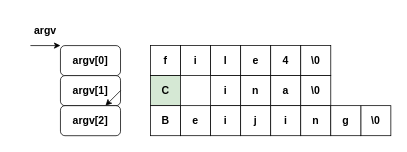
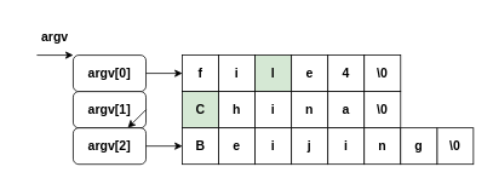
  <mxCell id="0" />
  <mxCell id="1" parent="0" />
  <mxCell id="2" value="&lt;b&gt;&lt;font style=&quot;font-size: 14px&quot;&gt;argv[0]&lt;/font&gt;&lt;/b&gt;" style="rounded=1;whiteSpace=wrap;html=1;" vertex="1" parent="1"><mxGeometry x="80" y="60" width="80" height="40" as="geometry" /></mxCell>
  <mxCell id="3" value="" style="endArrow=classic;html=1;entryX=0;entryY=0;entryDx=0;entryDy=0;" edge="1" parent="1" target="2"><mxGeometry width="50" height="50" relative="1" as="geometry"><mxPoint x="40" y="60" as="sourcePoint" /><mxPoint x="200" y="80" as="targetPoint" /></mxGeometry></mxCell>
  <mxCell id="4" value="&lt;span style=&quot;font-size: 14px&quot;&gt;&lt;b&gt;argv&lt;/b&gt;&lt;/span&gt;" style="text;html=1;strokeColor=none;fillColor=none;align=center;verticalAlign=middle;whiteSpace=wrap;rounded=0;" vertex="1" parent="1"><mxGeometry x="20" y="20" width="80" height="40" as="geometry" /></mxCell>
  <mxCell id="5" value="&lt;b&gt;&lt;font style=&quot;font-size: 14px&quot;&gt;argv[1]&lt;/font&gt;&lt;/b&gt;" style="rounded=1;whiteSpace=wrap;html=1;" vertex="1" parent="1"><mxGeometry x="80" y="100" width="80" height="40" as="geometry" /></mxCell>
  <mxCell id="6" value="" style="endArrow=classic;html=1;exitX=1;exitY=0.5;exitDx=0;exitDy=0;" edge="1" parent="1" source="5" target="7"><mxGeometry width="50" height="50" relative="1" as="geometry"><mxPoint x="170" y="130" as="sourcePoint" /><mxPoint x="200" y="120" as="targetPoint" /></mxGeometry></mxCell>
  <mxCell id="7" value="&lt;b&gt;&lt;font style=&quot;font-size: 14px&quot;&gt;argv[2]&lt;/font&gt;&lt;/b&gt;" style="rounded=1;whiteSpace=wrap;html=1;" vertex="1" parent="1"><mxGeometry x="80" y="140" width="80" height="40" as="geometry" /></mxCell>
+ <mxCell id="8" value="" style="endArrow=classic;html=1;exitX=1;exitY=0.5;exitDx=0;exitDy=0;entryX=0;entryY=0.5;entryDx=0;entryDy=0;" edge="1" parent="1" source="7" target="22"><mxGeometry width="50" height="50" relative="1" as="geometry"><mxPoint x="170" y="250" as="sourcePoint" /><mxPoint x="200" y="160" as="targetPoint" /></mxGeometry></mxCell>
+ <mxCell id="9" value="" style="endArrow=classic;html=1;exitX=1;exitY=0.5;exitDx=0;exitDy=0;entryX=0;entryY=0.5;entryDx=0;entryDy=0;" edge="1" parent="1" source="2" target="10"><mxGeometry width="50" height="50" relative="1" as="geometry"><mxPoint x="170" y="130" as="sourcePoint" /><mxPoint x="200" y="80" as="targetPoint" /></mxGeometry></mxCell>
  <mxCell id="10" value="&lt;font style=&quot;font-size: 14px&quot;&gt;&lt;b&gt;f&lt;/b&gt;&lt;/font&gt;" style="rounded=0;whiteSpace=wrap;html=1;" vertex="1" parent="1"><mxGeometry x="200" y="60" width="40" height="40" as="geometry" /></mxCell>
  <mxCell id="11" value="&lt;font style=&quot;font-size: 14px&quot;&gt;&lt;b&gt;i&lt;/b&gt;&lt;/font&gt;" style="rounded=0;whiteSpace=wrap;html=1;" vertex="1" parent="1"><mxGeometry x="240" y="60" width="40" height="40" as="geometry" /></mxCell>
- <mxCell id="12" value="&lt;span style=&quot;font-size: 14px&quot;&gt;&lt;b&gt;l&lt;/b&gt;&lt;/span&gt;" style="rounded=0;whiteSpace=wrap;html=1;" vertex="1" parent="1"><mxGeometry x="280" y="60" width="40" height="40" as="geometry" /></mxCell>
+ <mxCell id="12" value="&lt;span style=&quot;font-size: 14px&quot;&gt;&lt;b&gt;l&lt;/b&gt;&lt;/span&gt;" style="rounded=0;whiteSpace=wrap;html=1;fillColor=#d5e8d4;" vertex="1" parent="1"><mxGeometry x="280" y="60" width="40" height="40" as="geometry" /></mxCell>
  <mxCell id="13" value="&lt;font style=&quot;font-size: 14px&quot;&gt;&lt;b&gt;e&lt;/b&gt;&lt;/font&gt;" style="rounded=0;whiteSpace=wrap;html=1;" vertex="1" parent="1"><mxGeometry x="320" y="60" width="40" height="40" as="geometry" /></mxCell>
  <mxCell id="14" value="&lt;font style=&quot;font-size: 14px&quot;&gt;&lt;b&gt;4&lt;/b&gt;&lt;/font&gt;" style="rounded=0;whiteSpace=wrap;html=1;" vertex="1" parent="1"><mxGeometry x="360" y="60" width="40" height="40" as="geometry" /></mxCell>
  <mxCell id="15" value="&lt;font style=&quot;font-size: 14px&quot;&gt;&lt;b&gt;\0&lt;/b&gt;&lt;/font&gt;" style="rounded=0;whiteSpace=wrap;html=1;" vertex="1" parent="1"><mxGeometry x="400" y="60" width="40" height="40" as="geometry" /></mxCell>
  <mxCell id="16" value="&lt;font style=&quot;font-size: 14px&quot;&gt;&lt;b&gt;C&lt;/b&gt;&lt;/font&gt;" style="rounded=0;whiteSpace=wrap;html=1;fillColor=#d5e8d4;" vertex="1" parent="1"><mxGeometry x="200" y="100" width="40" height="40" as="geometry" /></mxCell>
+ <mxCell id="17" value="&lt;font style=&quot;font-size: 14px&quot;&gt;&lt;b&gt;h&lt;/b&gt;&lt;/font&gt;" style="rounded=0;whiteSpace=wrap;html=1;" vertex="1" parent="1"><mxGeometry x="240" y="100" width="40" height="40" as="geometry" /></mxCell>
  <mxCell id="18" value="&lt;span style=&quot;font-size: 14px&quot;&gt;&lt;b&gt;i&lt;/b&gt;&lt;/span&gt;" style="rounded=0;whiteSpace=wrap;html=1;" vertex="1" parent="1"><mxGeometry x="280" y="100" width="40" height="40" as="geometry" /></mxCell>
  <mxCell id="19" value="&lt;font style=&quot;font-size: 14px&quot;&gt;&lt;b&gt;n&lt;/b&gt;&lt;/font&gt;" style="rounded=0;whiteSpace=wrap;html=1;" vertex="1" parent="1"><mxGeometry x="320" y="100" width="40" height="40" as="geometry" /></mxCell>
  <mxCell id="20" value="&lt;font style=&quot;font-size: 14px&quot;&gt;&lt;b&gt;a&lt;/b&gt;&lt;/font&gt;" style="rounded=0;whiteSpace=wrap;html=1;" vertex="1" parent="1"><mxGeometry x="360" y="100" width="40" height="40" as="geometry" /></mxCell>
  <mxCell id="21" value="&lt;font style=&quot;font-size: 14px&quot;&gt;&lt;b&gt;\0&lt;/b&gt;&lt;/font&gt;" style="rounded=0;whiteSpace=wrap;html=1;" vertex="1" parent="1"><mxGeometry x="400" y="100" width="40" height="40" as="geometry" /></mxCell>
  <mxCell id="22" value="&lt;font style=&quot;font-size: 14px&quot;&gt;&lt;b&gt;B&lt;/b&gt;&lt;/font&gt;" style="rounded=0;whiteSpace=wrap;html=1;" vertex="1" parent="1"><mxGeometry x="200" y="140" width="40" height="40" as="geometry" /></mxCell>
  <mxCell id="23" value="&lt;font style=&quot;font-size: 14px&quot;&gt;&lt;b&gt;e&lt;/b&gt;&lt;/font&gt;" style="rounded=0;whiteSpace=wrap;html=1;" vertex="1" parent="1"><mxGeometry x="240" y="140" width="40" height="40" as="geometry" /></mxCell>
  <mxCell id="24" value="&lt;span style=&quot;font-size: 14px&quot;&gt;&lt;b&gt;i&lt;/b&gt;&lt;/span&gt;" style="rounded=0;whiteSpace=wrap;html=1;" vertex="1" parent="1"><mxGeometry x="280" y="140" width="40" height="40" as="geometry" /></mxCell>
  <mxCell id="25" value="&lt;font style=&quot;font-size: 14px&quot;&gt;&lt;b&gt;j&lt;/b&gt;&lt;/font&gt;" style="rounded=0;whiteSpace=wrap;html=1;" vertex="1" parent="1"><mxGeometry x="320" y="140" width="40" height="40" as="geometry" /></mxCell>
  <mxCell id="26" value="&lt;font style=&quot;font-size: 14px&quot;&gt;&lt;b&gt;i&lt;/b&gt;&lt;/font&gt;" style="rounded=0;whiteSpace=wrap;html=1;" vertex="1" parent="1"><mxGeometry x="360" y="140" width="40" height="40" as="geometry" /></mxCell>
  <mxCell id="27" value="&lt;font style=&quot;font-size: 14px&quot;&gt;&lt;b&gt;\0&lt;/b&gt;&lt;/font&gt;" style="rounded=0;whiteSpace=wrap;html=1;" vertex="1" parent="1"><mxGeometry x="480" y="140" width="40" height="40" as="geometry" /></mxCell>
  <mxCell id="28" value="&lt;font style=&quot;font-size: 14px&quot;&gt;&lt;b&gt;n&lt;/b&gt;&lt;/font&gt;" style="rounded=0;whiteSpace=wrap;html=1;" vertex="1" parent="1"><mxGeometry x="400" y="140" width="40" height="40" as="geometry" /></mxCell>
  <mxCell id="29" value="&lt;font style=&quot;font-size: 14px&quot;&gt;&lt;b&gt;g&lt;/b&gt;&lt;/font&gt;" style="rounded=0;whiteSpace=wrap;html=1;" vertex="1" parent="1"><mxGeometry x="440" y="140" width="40" height="40" as="geometry" /></mxCell>
